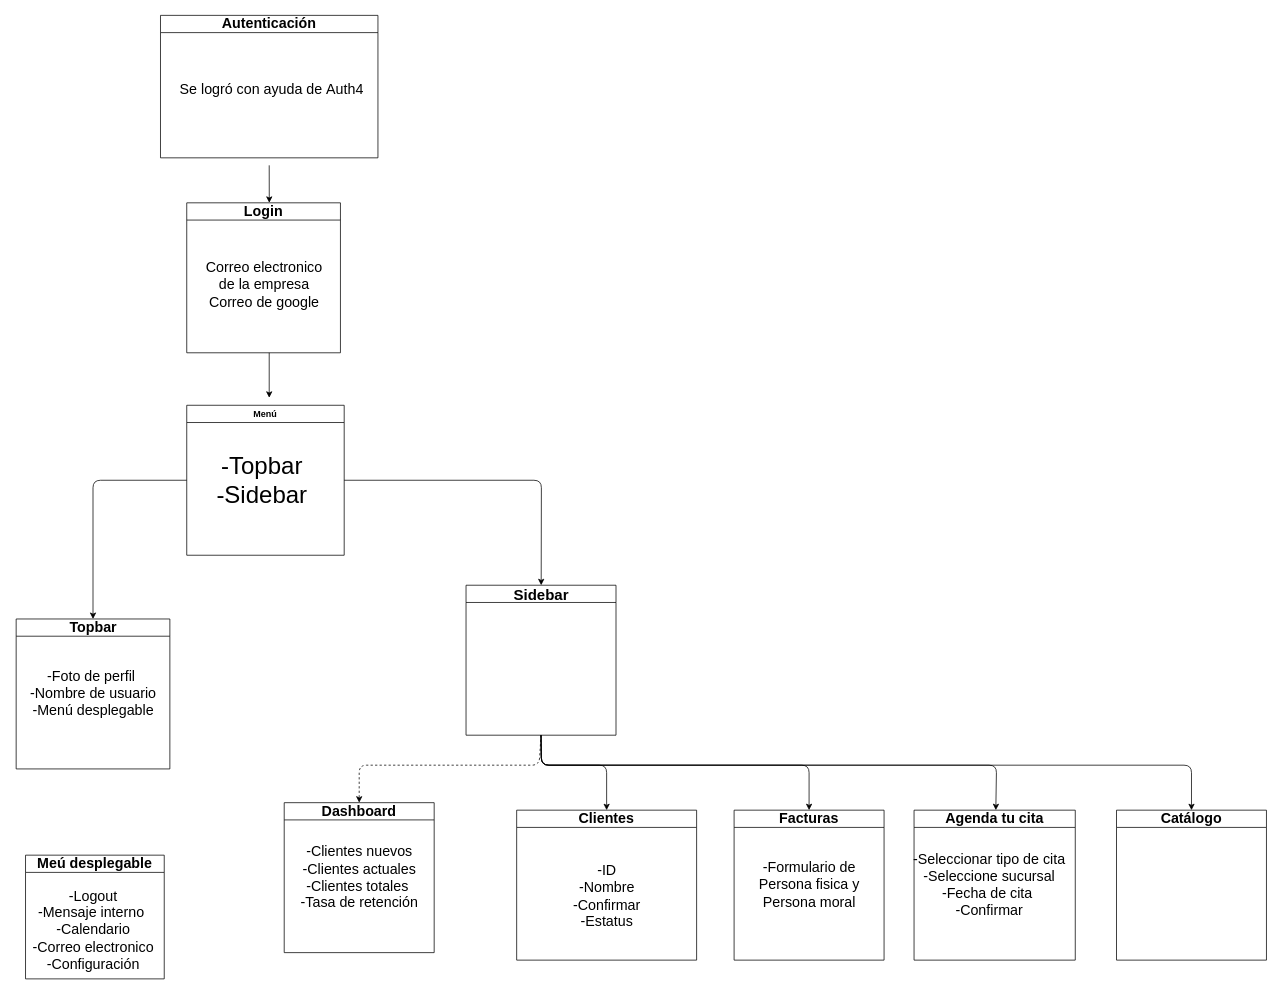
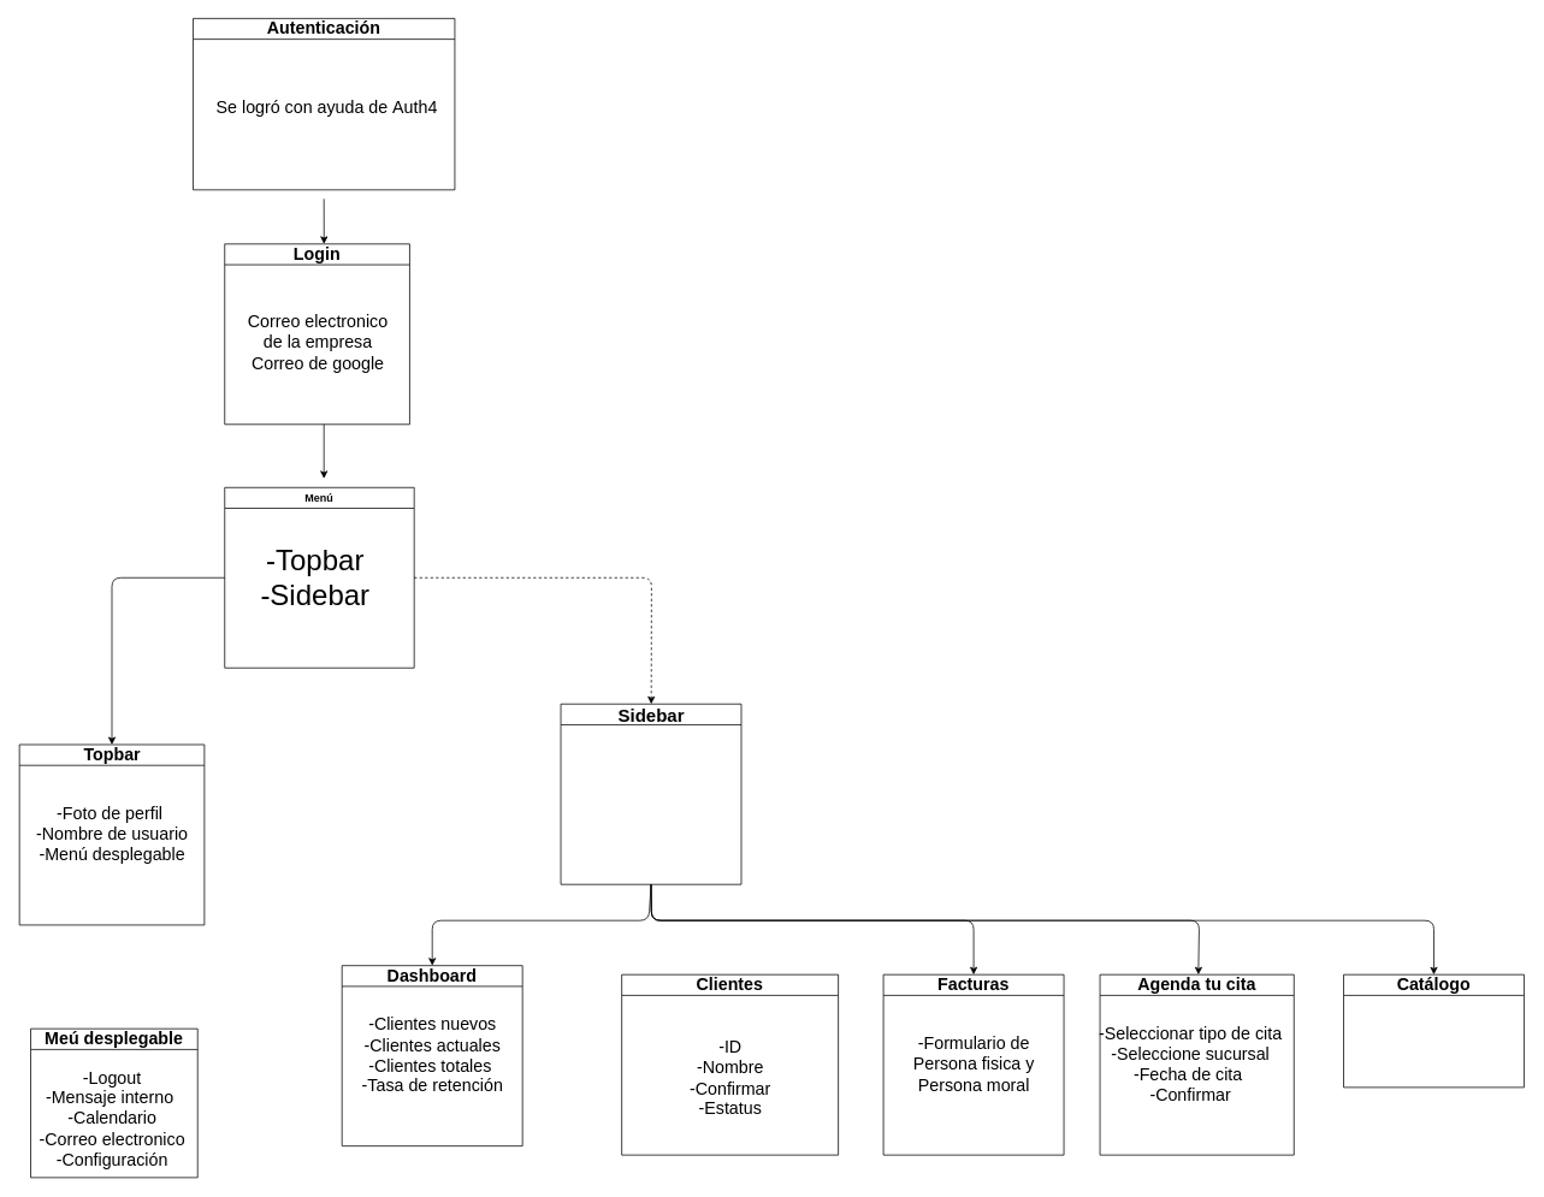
  <mxCell id="0" />
  <mxCell id="1" parent="0" />
- <mxCell id="2" style="edgeStyle=none;html=1;exitX=1;exitY=0.5;exitDx=0;exitDy=0;fontSize=20;" parent="1" source="4" target="10" edge="1"><mxGeometry relative="1" as="geometry"><Array as="points"><mxPoint x="721" y="640" /></Array></mxGeometry></mxCell>
+ <mxCell id="2" style="edgeStyle=none;html=1;exitX=1;exitY=0.5;exitDx=0;exitDy=0;fontSize=20;dashed=1;" parent="1" source="4" target="10" edge="1"><mxGeometry relative="1" as="geometry"><Array as="points"><mxPoint x="721" y="640" /></Array></mxGeometry></mxCell>
  <mxCell id="3" style="edgeStyle=none;html=1;entryX=0.5;entryY=0;entryDx=0;entryDy=0;fontSize=19;exitX=0;exitY=0.5;exitDx=0;exitDy=0;" parent="1" source="4" target="11" edge="1"><mxGeometry relative="1" as="geometry"><mxPoint x="18" y="770" as="sourcePoint" /><Array as="points"><mxPoint x="123" y="640" /></Array></mxGeometry></mxCell>
  <mxCell id="4" value="Menú" style="swimlane;whiteSpace=wrap;html=1;" parent="1" vertex="1"><mxGeometry x="248" y="540" width="210" height="200" as="geometry" /></mxCell>
  <mxCell id="5" value="-Topbar&lt;br style=&quot;font-size: 32px;&quot;&gt;-Sidebar" style="text;html=1;align=center;verticalAlign=middle;resizable=0;points=[];autosize=1;strokeColor=none;fillColor=none;fontSize=32;" parent="4" vertex="1"><mxGeometry x="30" y="55" width="140" height="90" as="geometry" /></mxCell>
- <mxCell id="6" style="edgeStyle=none;html=1;exitX=0.5;exitY=1;exitDx=0;exitDy=0;entryX=0.5;entryY=0;entryDx=0;entryDy=0;fontSize=19;dashed=1;" parent="1" source="10" edge="1" target="15"><mxGeometry relative="1" as="geometry"><mxPoint x="498" y="1080" as="targetPoint" /><Array as="points"><mxPoint x="718" y="1020" /><mxPoint x="478" y="1020" /></Array></mxGeometry></mxCell>
- <mxCell id="7" style="edgeStyle=none;html=1;exitX=0.5;exitY=1;exitDx=0;exitDy=0;fontSize=19;" parent="1" source="10" target="17" edge="1"><mxGeometry relative="1" as="geometry"><mxPoint x="798" y="1000" as="targetPoint" /><Array as="points"><mxPoint x="721" y="1020" /><mxPoint x="808" y="1020" /></Array></mxGeometry></mxCell>
+ <mxCell id="6" style="edgeStyle=none;html=1;exitX=0.5;exitY=1;exitDx=0;exitDy=0;entryX=0.5;entryY=0;entryDx=0;entryDy=0;fontSize=19;" parent="1" source="10" edge="1" target="15"><mxGeometry relative="1" as="geometry"><mxPoint x="498" y="1080" as="targetPoint" /><Array as="points"><mxPoint x="718" y="1020" /><mxPoint x="478" y="1020" /></Array></mxGeometry></mxCell>
  <mxCell id="8" style="edgeStyle=none;html=1;exitX=0.5;exitY=1;exitDx=0;exitDy=0;entryX=0.5;entryY=0;entryDx=0;entryDy=0;" parent="1" source="10" target="25" edge="1"><mxGeometry relative="1" as="geometry"><Array as="points"><mxPoint x="721" y="1020" /><mxPoint x="1078" y="1020" /></Array></mxGeometry></mxCell>
  <mxCell id="9" style="edgeStyle=none;html=1;exitX=0.5;exitY=1;exitDx=0;exitDy=0;" parent="1" source="10" target="27" edge="1"><mxGeometry relative="1" as="geometry"><Array as="points"><mxPoint x="721" y="1020" /><mxPoint x="1328" y="1020" /></Array></mxGeometry></mxCell>
  <mxCell id="10" value="Sidebar" style="swimlane;whiteSpace=wrap;html=1;fontSize=20;" parent="1" vertex="1"><mxGeometry x="620.5" y="780" width="200" height="200" as="geometry" /></mxCell>
  <mxCell id="11" value="Topbar" style="swimlane;whiteSpace=wrap;html=1;fontSize=19;" parent="1" vertex="1"><mxGeometry x="20.5" y="825" width="205" height="200" as="geometry" /></mxCell>
  <mxCell id="12" value="-Foto de perfil&amp;nbsp;&lt;br&gt;-Nombre de usuario&lt;br&gt;-Menú desplegable" style="text;html=1;align=center;verticalAlign=middle;resizable=0;points=[];autosize=1;strokeColor=none;fillColor=none;fontSize=19;" parent="11" vertex="1"><mxGeometry x="7.5" y="60" width="190" height="80" as="geometry" /></mxCell>
  <mxCell id="13" value="Meú desplegable" style="swimlane;whiteSpace=wrap;html=1;fontSize=19;" parent="1" vertex="1"><mxGeometry x="33" y="1140" width="185" height="165" as="geometry" /></mxCell>
  <mxCell id="14" value="-Logout&lt;br&gt;-Mensaje interno&amp;nbsp;&lt;br&gt;-Calendario&lt;br&gt;-Correo electronico&lt;br&gt;-Configuración" style="text;html=1;align=center;verticalAlign=middle;resizable=0;points=[];autosize=1;strokeColor=none;fillColor=none;fontSize=19;" parent="13" vertex="1"><mxGeometry x="-5" y="35" width="190" height="130" as="geometry" /></mxCell>
  <mxCell id="15" value="Dashboard" style="swimlane;whiteSpace=wrap;html=1;fontSize=19;" parent="1" vertex="1"><mxGeometry x="378" y="1070" width="200" height="200" as="geometry" /></mxCell>
  <mxCell id="16" value="-Clientes nuevos&lt;br&gt;-Clientes actuales&lt;br&gt;-Clientes totales&amp;nbsp;&lt;br&gt;-Tasa de retención" style="text;html=1;align=center;verticalAlign=middle;resizable=0;points=[];autosize=1;strokeColor=none;fillColor=none;fontSize=19;" parent="15" vertex="1"><mxGeometry x="10" y="50" width="180" height="100" as="geometry" /></mxCell>
  <mxCell id="17" value="Clientes" style="swimlane;whiteSpace=wrap;html=1;fontSize=19;" parent="1" vertex="1"><mxGeometry x="688" y="1080" width="240" height="200" as="geometry" /></mxCell>
  <mxCell id="18" value="-ID&lt;br&gt;-Nombre&lt;br&gt;-Confirmar&lt;br&gt;-Estatus" style="text;html=1;align=center;verticalAlign=middle;resizable=0;points=[];autosize=1;strokeColor=none;fillColor=none;fontSize=19;" parent="17" vertex="1"><mxGeometry x="70" y="65" width="100" height="100" as="geometry" /></mxCell>
  <mxCell id="19" style="edgeStyle=none;html=1;fontSize=19;entryX=0.537;entryY=0;entryDx=0;entryDy=0;entryPerimeter=0;" parent="1" target="23" edge="1"><mxGeometry relative="1" as="geometry"><mxPoint x="135.5" y="350" as="targetPoint" /><mxPoint x="358" y="220" as="sourcePoint" /></mxGeometry></mxCell>
  <mxCell id="20" value="Autenticación" style="swimlane;whiteSpace=wrap;html=1;fontSize=19;" parent="1" vertex="1"><mxGeometry x="213" y="20" width="290" height="190" as="geometry" /></mxCell>
  <mxCell id="21" value="Se logró con ayuda de&amp;nbsp;Auth4" style="text;html=1;align=center;verticalAlign=middle;resizable=0;points=[];autosize=1;strokeColor=none;fillColor=none;fontSize=19;" parent="20" vertex="1"><mxGeometry x="12.5" y="80" width="270" height="40" as="geometry" /></mxCell>
  <mxCell id="22" style="edgeStyle=none;html=1;fontSize=19;" parent="1" edge="1"><mxGeometry relative="1" as="geometry"><mxPoint x="358" y="470" as="sourcePoint" /><mxPoint x="358" y="530" as="targetPoint" /></mxGeometry></mxCell>
  <mxCell id="23" value="Login" style="swimlane;whiteSpace=wrap;html=1;fontSize=19;" parent="1" vertex="1"><mxGeometry x="248" y="270" width="205" height="200" as="geometry" /></mxCell>
  <mxCell id="24" value="Correo electronico &lt;br&gt;de la empresa&lt;br&gt;Correo de google" style="text;html=1;align=center;verticalAlign=middle;resizable=0;points=[];autosize=1;strokeColor=none;fillColor=none;fontSize=19;" parent="23" vertex="1"><mxGeometry x="12.5" y="70" width="180" height="80" as="geometry" /></mxCell>
  <mxCell id="25" value="Facturas" style="swimlane;whiteSpace=wrap;html=1;fontSize=19;" parent="1" vertex="1"><mxGeometry x="978" y="1080" width="200" height="200" as="geometry" /></mxCell>
  <mxCell id="26" value="-Formulario de&lt;br&gt;Persona fisica y&lt;br&gt;Persona moral" style="text;html=1;align=center;verticalAlign=middle;resizable=0;points=[];autosize=1;strokeColor=none;fillColor=none;fontSize=19;" parent="25" vertex="1"><mxGeometry x="20" y="60" width="160" height="80" as="geometry" /></mxCell>
  <mxCell id="27" value="Agenda tu cita" style="swimlane;whiteSpace=wrap;html=1;fontSize=19;" parent="1" vertex="1"><mxGeometry x="1218" y="1080" width="215" height="200" as="geometry" /></mxCell>
  <mxCell id="28" value="-Seleccionar tipo de cita&lt;br&gt;-Seleccione sucursal&lt;br&gt;-Fecha de cita&amp;nbsp;&lt;br&gt;-Confirmar" style="text;html=1;align=center;verticalAlign=middle;resizable=0;points=[];autosize=1;strokeColor=none;fillColor=none;fontSize=19;" parent="27" vertex="1"><mxGeometry x="-15" y="50" width="230" height="100" as="geometry" /></mxCell>
- <mxCell id="29" value="Catálogo" style="swimlane;whiteSpace=wrap;html=1;fontSize=19;" parent="1" vertex="1"><mxGeometry x="1488" y="1080" width="200" height="200" as="geometry" /></mxCell>
+ <mxCell id="29" value="Catálogo" style="swimlane;whiteSpace=wrap;html=1;fontSize=19;" parent="1" vertex="1"><mxGeometry x="1488" y="1080" width="200" height="125" as="geometry" /></mxCell>
  <mxCell id="30" style="edgeStyle=none;html=1;exitX=0.5;exitY=1;exitDx=0;exitDy=0;entryX=0.5;entryY=0;entryDx=0;entryDy=0;" parent="1" source="10" target="29" edge="1"><mxGeometry relative="1" as="geometry"><Array as="points"><mxPoint x="721" y="1020" /><mxPoint x="1588" y="1020" /></Array></mxGeometry></mxCell>
